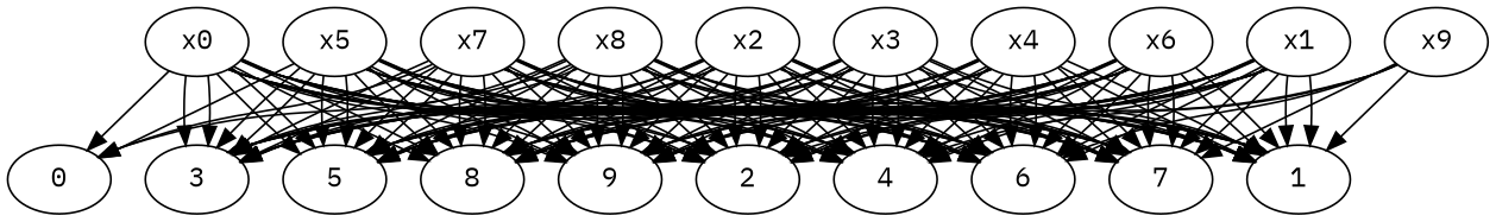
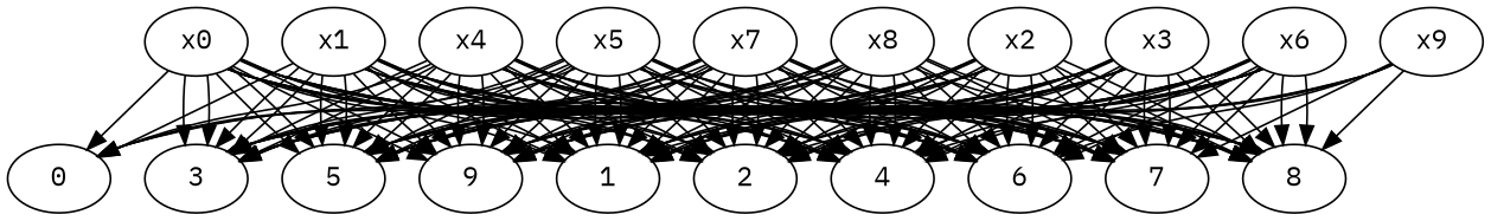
  digraph {
    fontname="IBM Plex Mono"
    node [fontname="IBM Plex Mono"]
    edge [fontname="IBM Plex Mono"]
    x0
    0
    1
    2
    3
    4
    5
    6
    7
    8
    9
    x1
    x2
    x3
    x4
    x5
    x6
    x7
    x8
    x9
    x0 -> 0
    x0 -> 1
    x0 -> 1
    x0 -> 2
    x0 -> 2
    x0 -> 3
    x0 -> 3
    x0 -> 4
    x0 -> 4
    x0 -> 5
    x0 -> 5
    x0 -> 6
    x0 -> 6
    x0 -> 7
    x0 -> 7
    x0 -> 8
    x0 -> 8
    x0 -> 9
    x0 -> 9
+   x1 -> 0
    x1 -> 1
    x1 -> 1
    x1 -> 2
    x1 -> 2
    x1 -> 3
    x1 -> 3
    x1 -> 4
    x1 -> 4
    x1 -> 5
    x1 -> 5
    x1 -> 6
    x1 -> 6
    x1 -> 7
    x1 -> 7
    x1 -> 8
    x1 -> 8
    x1 -> 9
    x1 -> 9
    x2 -> 1
    x2 -> 1
    x2 -> 2
    x2 -> 2
    x2 -> 3
    x2 -> 3
    x2 -> 4
    x2 -> 4
    x2 -> 5
    x2 -> 5
    x2 -> 6
    x2 -> 6
    x2 -> 7
    x2 -> 7
    x2 -> 8
    x2 -> 8
    x2 -> 9
    x2 -> 9
    x3 -> 1
    x3 -> 1
    x3 -> 2
    x3 -> 2
    x3 -> 3
    x3 -> 3
    x3 -> 4
    x3 -> 4
    x3 -> 5
    x3 -> 5
    x3 -> 6
    x3 -> 6
    x3 -> 7
    x3 -> 7
    x3 -> 8
    x3 -> 8
    x3 -> 9
    x3 -> 9
+   x4 -> 0
    x4 -> 1
    x4 -> 1
    x4 -> 2
    x4 -> 2
    x4 -> 3
    x4 -> 3
    x4 -> 4
    x4 -> 4
    x4 -> 5
    x4 -> 5
    x4 -> 6
    x4 -> 6
    x4 -> 7
    x4 -> 7
    x4 -> 8
    x4 -> 8
    x4 -> 9
    x4 -> 9
    x5 -> 0
    x5 -> 1
    x5 -> 1
    x5 -> 2
    x5 -> 2
    x5 -> 3
    x5 -> 3
    x5 -> 4
    x5 -> 4
    x5 -> 5
    x5 -> 5
    x5 -> 6
    x5 -> 6
    x5 -> 7
    x5 -> 7
    x5 -> 8
    x5 -> 8
    x5 -> 9
    x5 -> 9
    x6 -> 1
    x6 -> 1
    x6 -> 2
    x6 -> 2
    x6 -> 3
    x6 -> 3
    x6 -> 4
    x6 -> 4
    x6 -> 5
    x6 -> 5
    x6 -> 6
    x6 -> 6
    x6 -> 7
    x6 -> 7
    x6 -> 8
    x6 -> 8
    x6 -> 9
    x6 -> 9
    x7 -> 0
    x7 -> 1
    x7 -> 1
    x7 -> 2
    x7 -> 2
    x7 -> 3
    x7 -> 3
    x7 -> 4
    x7 -> 4
    x7 -> 5
    x7 -> 5
    x7 -> 6
    x7 -> 6
    x7 -> 7
    x7 -> 7
    x7 -> 8
    x7 -> 8
    x7 -> 9
    x7 -> 9
    x8 -> 0
    x8 -> 1
    x8 -> 1
    x8 -> 2
    x8 -> 2
    x8 -> 3
    x8 -> 3
    x8 -> 4
    x8 -> 4
    x8 -> 5
    x8 -> 5
    x8 -> 6
    x8 -> 6
    x8 -> 7
    x8 -> 7
    x8 -> 8
    x8 -> 8
    x8 -> 9
    x8 -> 9
    x9 -> 1
    x9 -> 2
    x9 -> 4
    x9 -> 6
    x9 -> 7
+   x9 -> 8
  }
